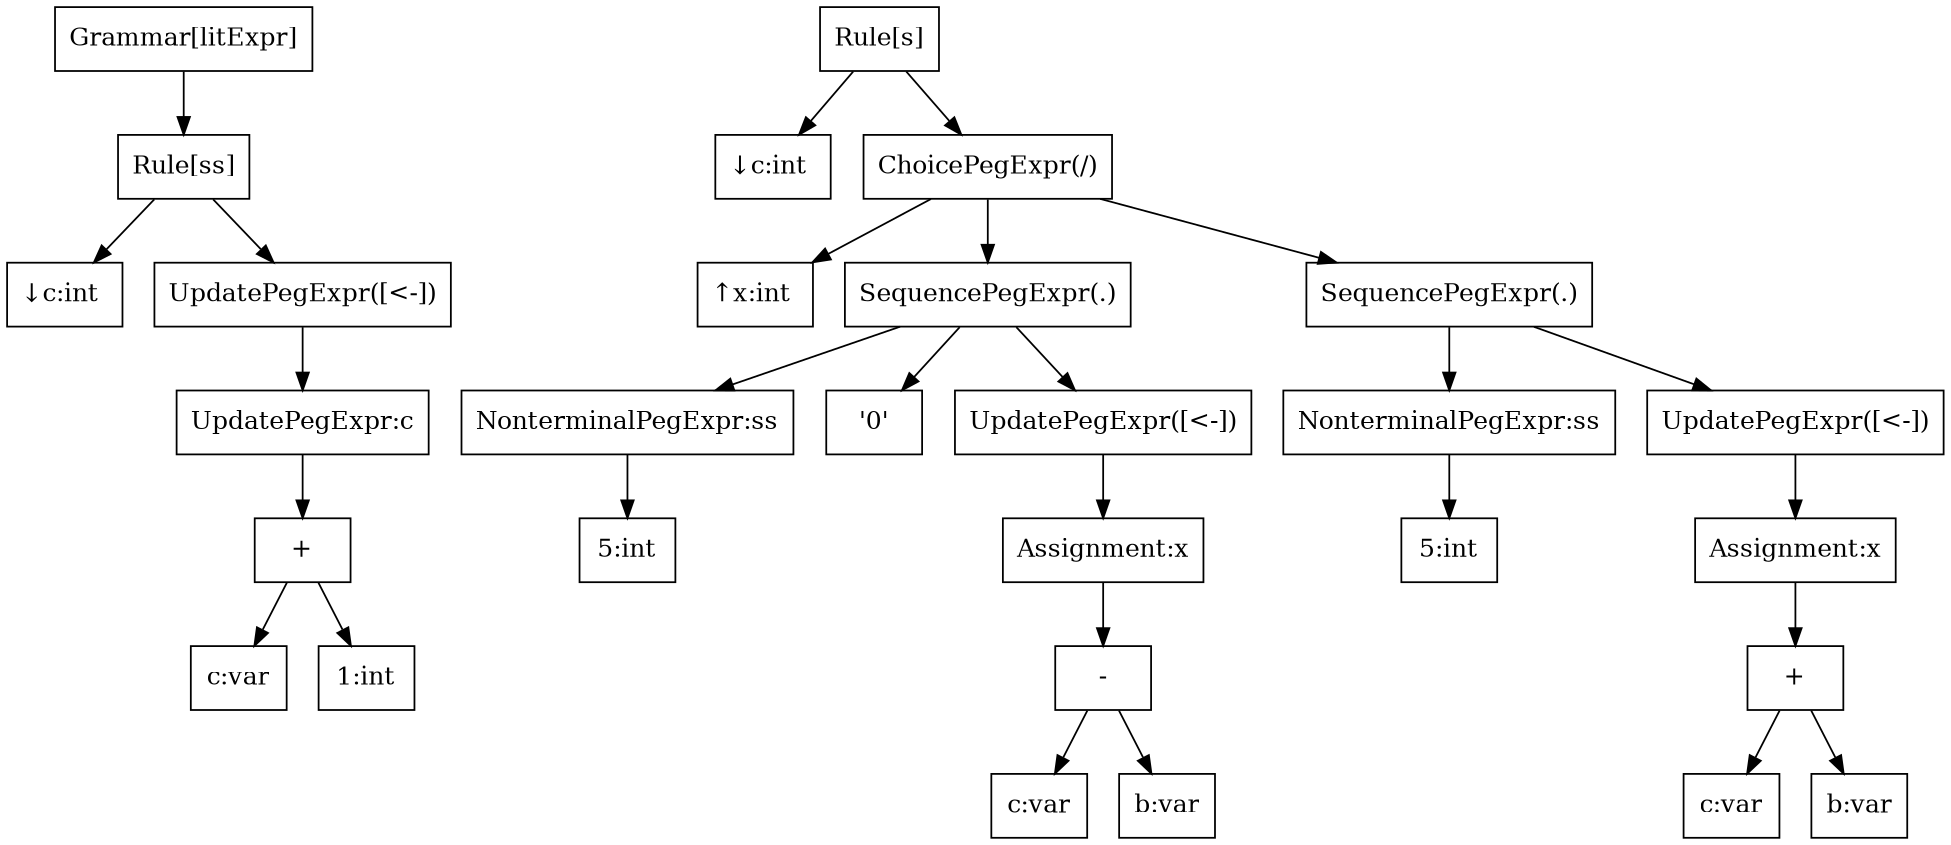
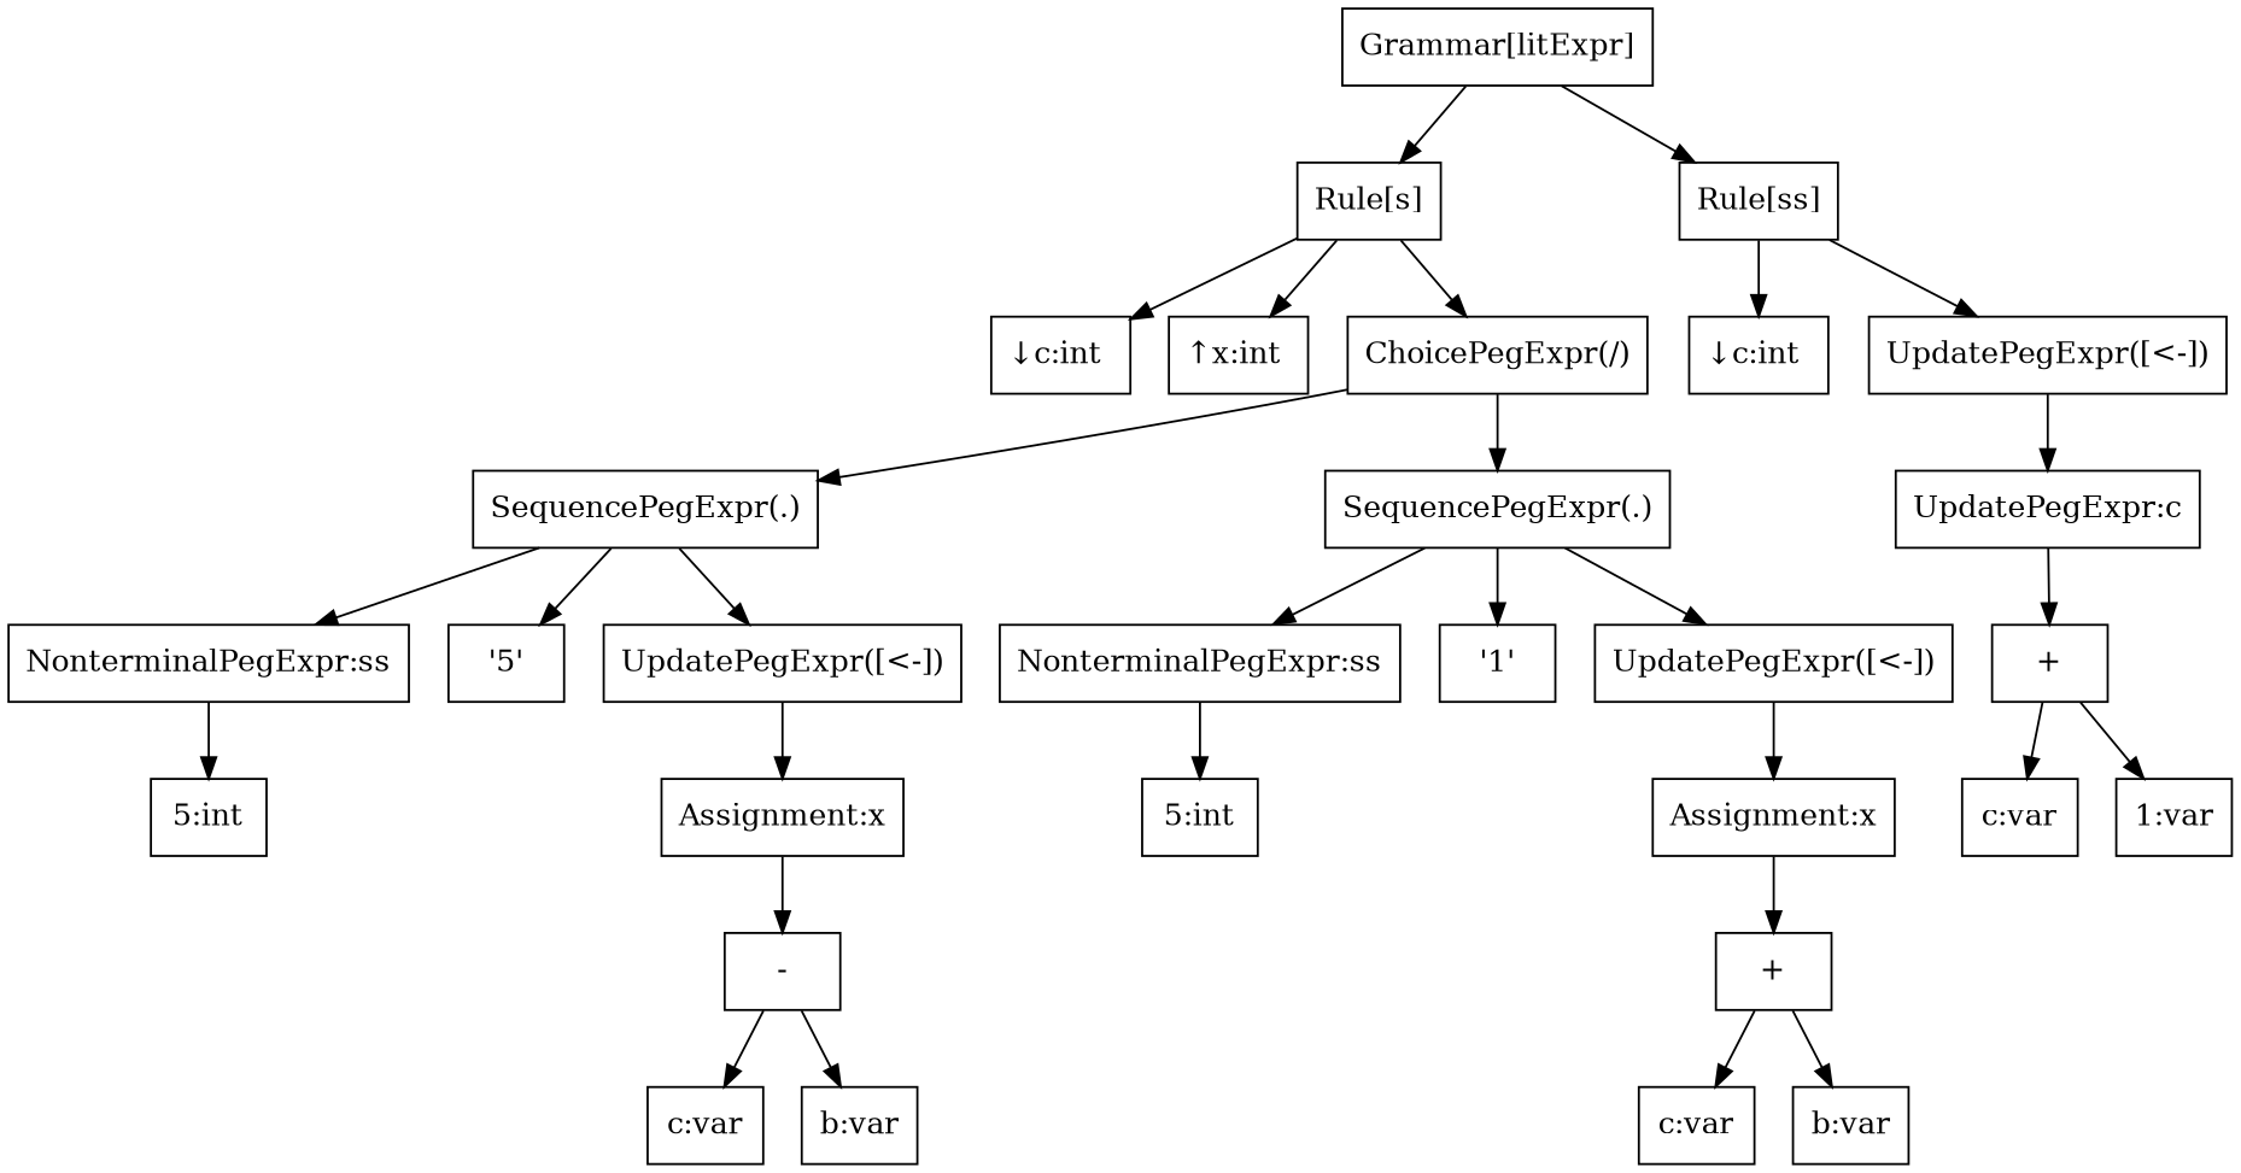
  digraph {
    node [shape=box]
    n1 [label="Grammar[litExpr]"]
    n2 [label="Rule[s]"]
    n3 [label="Rule[ss]"]
    n4 [label="↓c:int "]
    n5 [label="↑x:int "]
    n6 [label="ChoicePegExpr(/)"]
    n7 [label="↓c:int "]
    n8 [label="UpdatePegExpr([<-])"]
    n9 [label="SequencePegExpr(.)"]
    n10 [label="SequencePegExpr(.)"]
    n11 [label="NonterminalPegExpr:ss"]
-   n12 [label="'0'"]
+   n12 [label="'5'"]
    n13 [label="UpdatePegExpr([<-])"]
    n14 [label="NonterminalPegExpr:ss"]
+   n15 [label="'1'"]
    n16 [label="UpdatePegExpr([<-])"]
    n17 [label="5:int"]
    n18 [label="Assignment:x"]
    n19 [label="-"]
    n20 [label="c:var"]
    n21 [label="b:var"]
    n22 [label="5:int"]
    n23 [label="Assignment:x"]
    n24 [label="+"]
    n25 [label="c:var"]
    n26 [label="b:var"]
    n27 [label="UpdatePegExpr:c"]
    n28 [label="+"]
    n29 [label="c:var"]
-   n30 [label="1:int"]
+   n30 [label="1:var"]
+   n1 -> n2
    n1 -> n3
    n2 -> n4
-   n6 -> n5
+   n2 -> n5
    n2 -> n6
    n3 -> n7
    n3 -> n8
    n6 -> n9
    n6 -> n10
    n8 -> n27
    n9 -> n11
    n9 -> n12
    n9 -> n13
    n10 -> n14
+   n10 -> n15
    n10 -> n16
    n11 -> n17
    n13 -> n18
    n14 -> n22
    n16 -> n23
    n18 -> n19
    n19 -> n20
    n19 -> n21
    n23 -> n24
    n24 -> n25
    n24 -> n26
    n27 -> n28
    n28 -> n29
    n28 -> n30
  }
